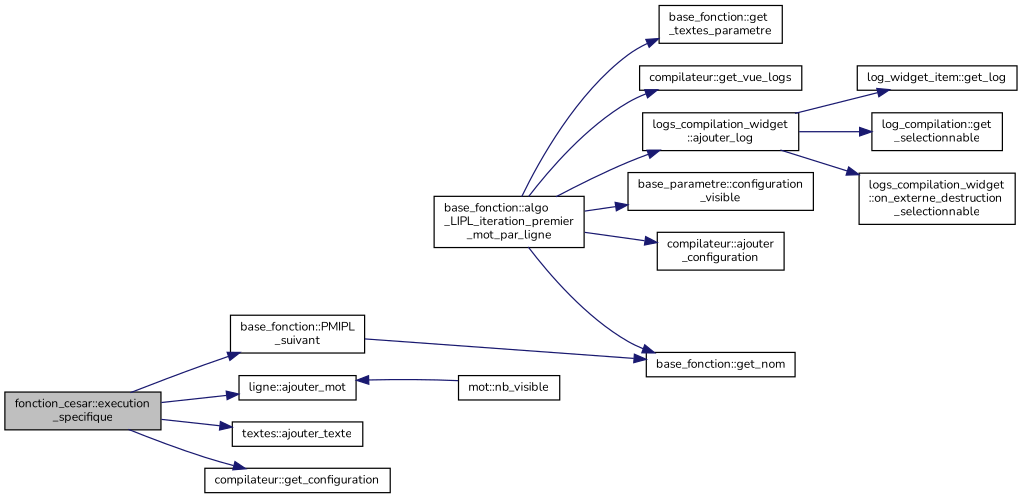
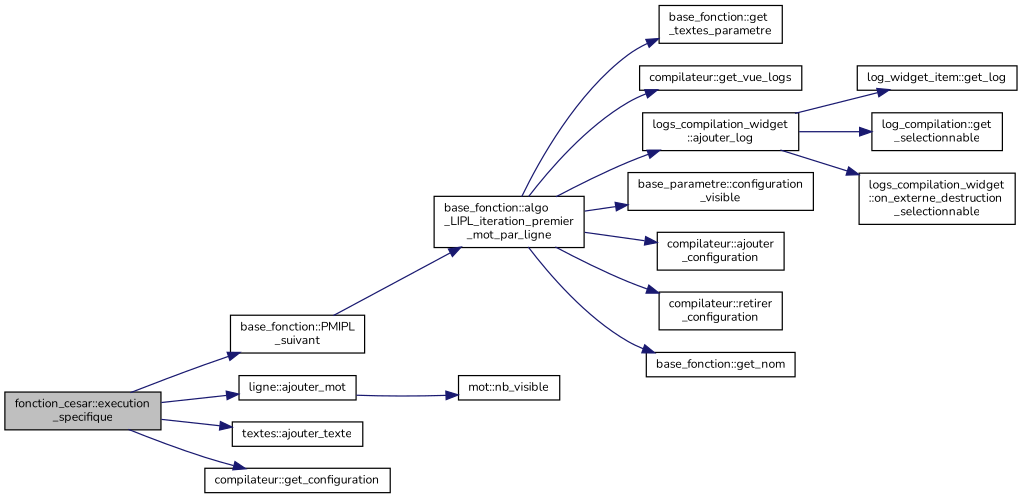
  digraph {
    fontname=Nunito
    rankdir=LR
    node [color=black fillcolor=white fontname=Nunito fontsize=10 shape=record style=filled]
    edge [color=midnightblue fontname=Nunito fontsize=10 labelfontname=Helvetica labelfontsize=10 style=solid]
    n1 [fillcolor=grey75 fontcolor=black height=0.2 label="fonction_cesar::execution\l_specifique" width=0.4]
    n2 [height=0.2 label="base_fonction::PMIPL\l_suivant" width=0.4]
    n3 [height=0.2 label="ligne::ajouter_mot" width=0.4]
    n4 [height=0.2 label="textes::ajouter_texte" width=0.4]
    n5 [height=0.2 label="compilateur::get_configuration" width=0.4]
    n6 [height=0.2 label="base_fonction::algo\l_LIPL_iteration_premier\l_mot_par_ligne" width=0.4]
    n7 [height=0.2 label="mot::nb_visible" width=0.4]
    n8 [height=0.2 label="base_fonction::get\l_textes_parametre" width=0.4]
    n9 [height=0.2 label="compilateur::get_vue_logs" width=0.4]
    n10 [height=0.2 label="logs_compilation_widget\l::ajouter_log" width=0.4]
    n11 [height=0.2 label="base_fonction::get_nom" width=0.4]
    n12 [height=0.2 label="base_parametre::configuration\l_visible" width=0.4]
    n13 [height=0.2 label="compilateur::ajouter\l_configuration" width=0.4]
+   n14 [height=0.2 label="compilateur::retirer\l_configuration" width=0.4]
    n15 [height=0.2 label="log_widget_item::get_log" width=0.4]
    n16 [height=0.2 label="log_compilation::get\l_selectionnable" width=0.4]
    n17 [height=0.2 label="logs_compilation_widget\l::on_externe_destruction\l_selectionnable" width=0.4]
    n1 -> n2
    n1 -> n3
    n1 -> n4
    n1 -> n5
-   n2 -> n11
-   n7 -> n3
+   n2 -> n6
+   n3 -> n7
    n6 -> n8
    n6 -> n9
    n6 -> n10
    n6 -> n11
    n6 -> n12
    n6 -> n13
+   n6 -> n14
    n10 -> n15
    n10 -> n16
    n10 -> n17
  }
